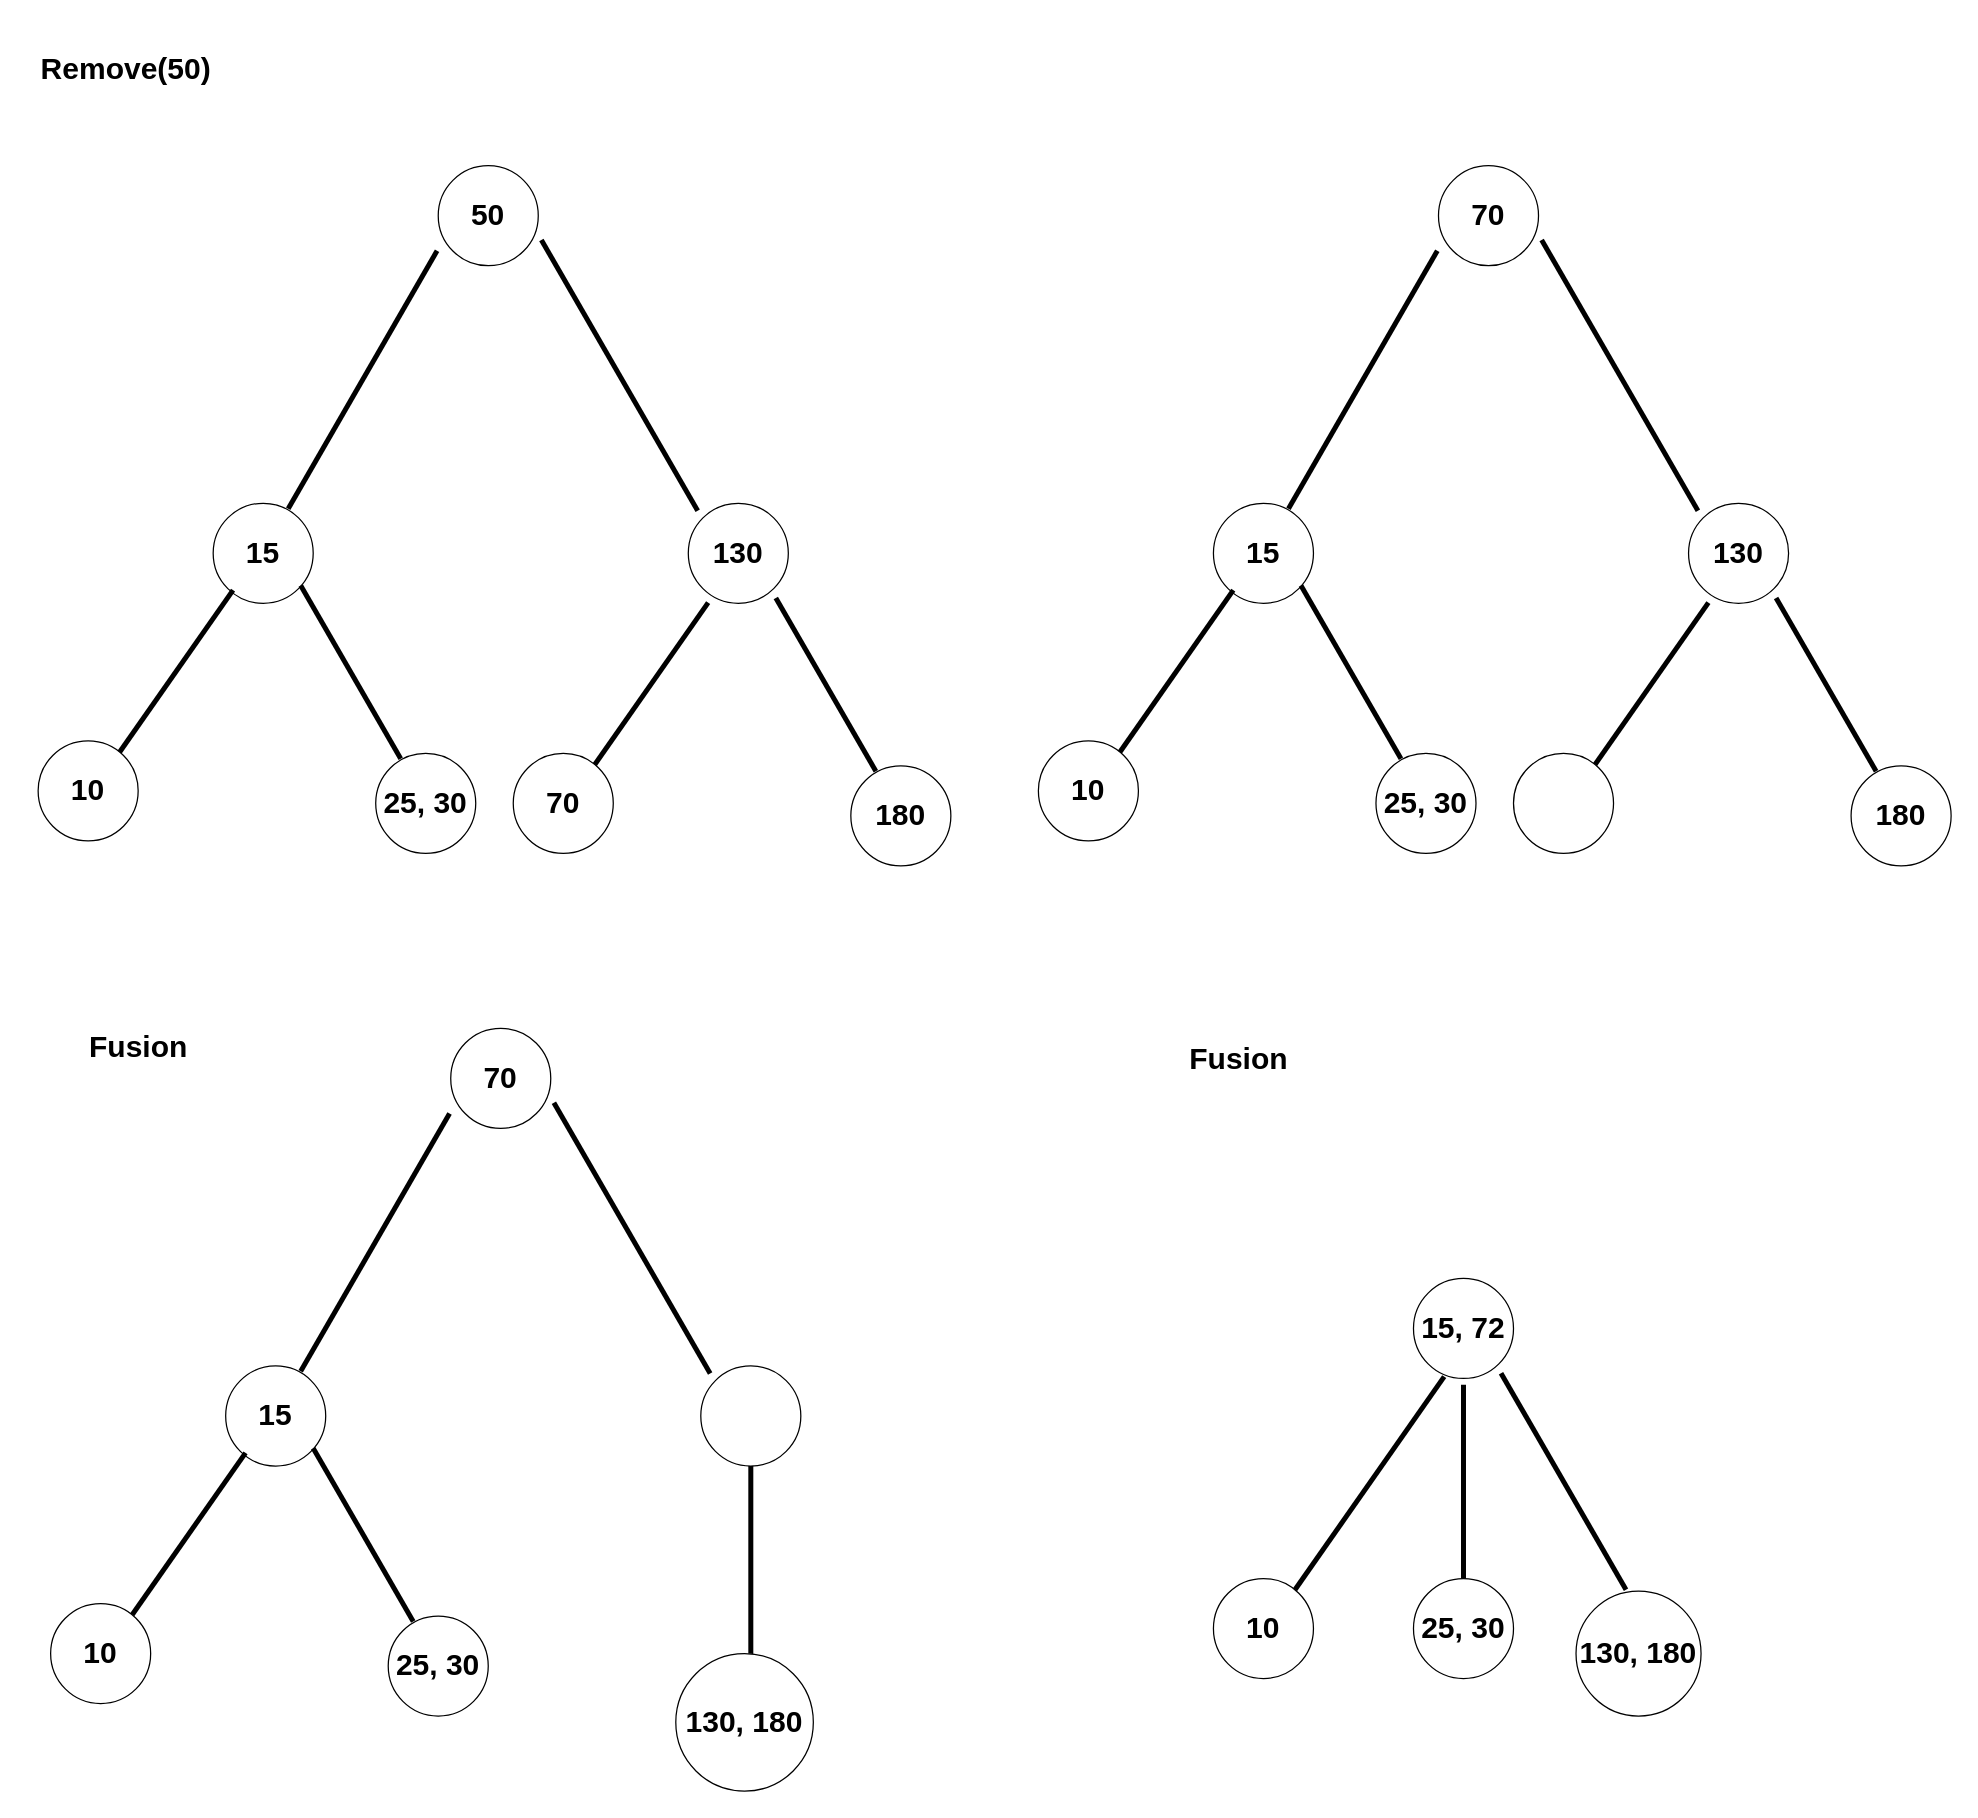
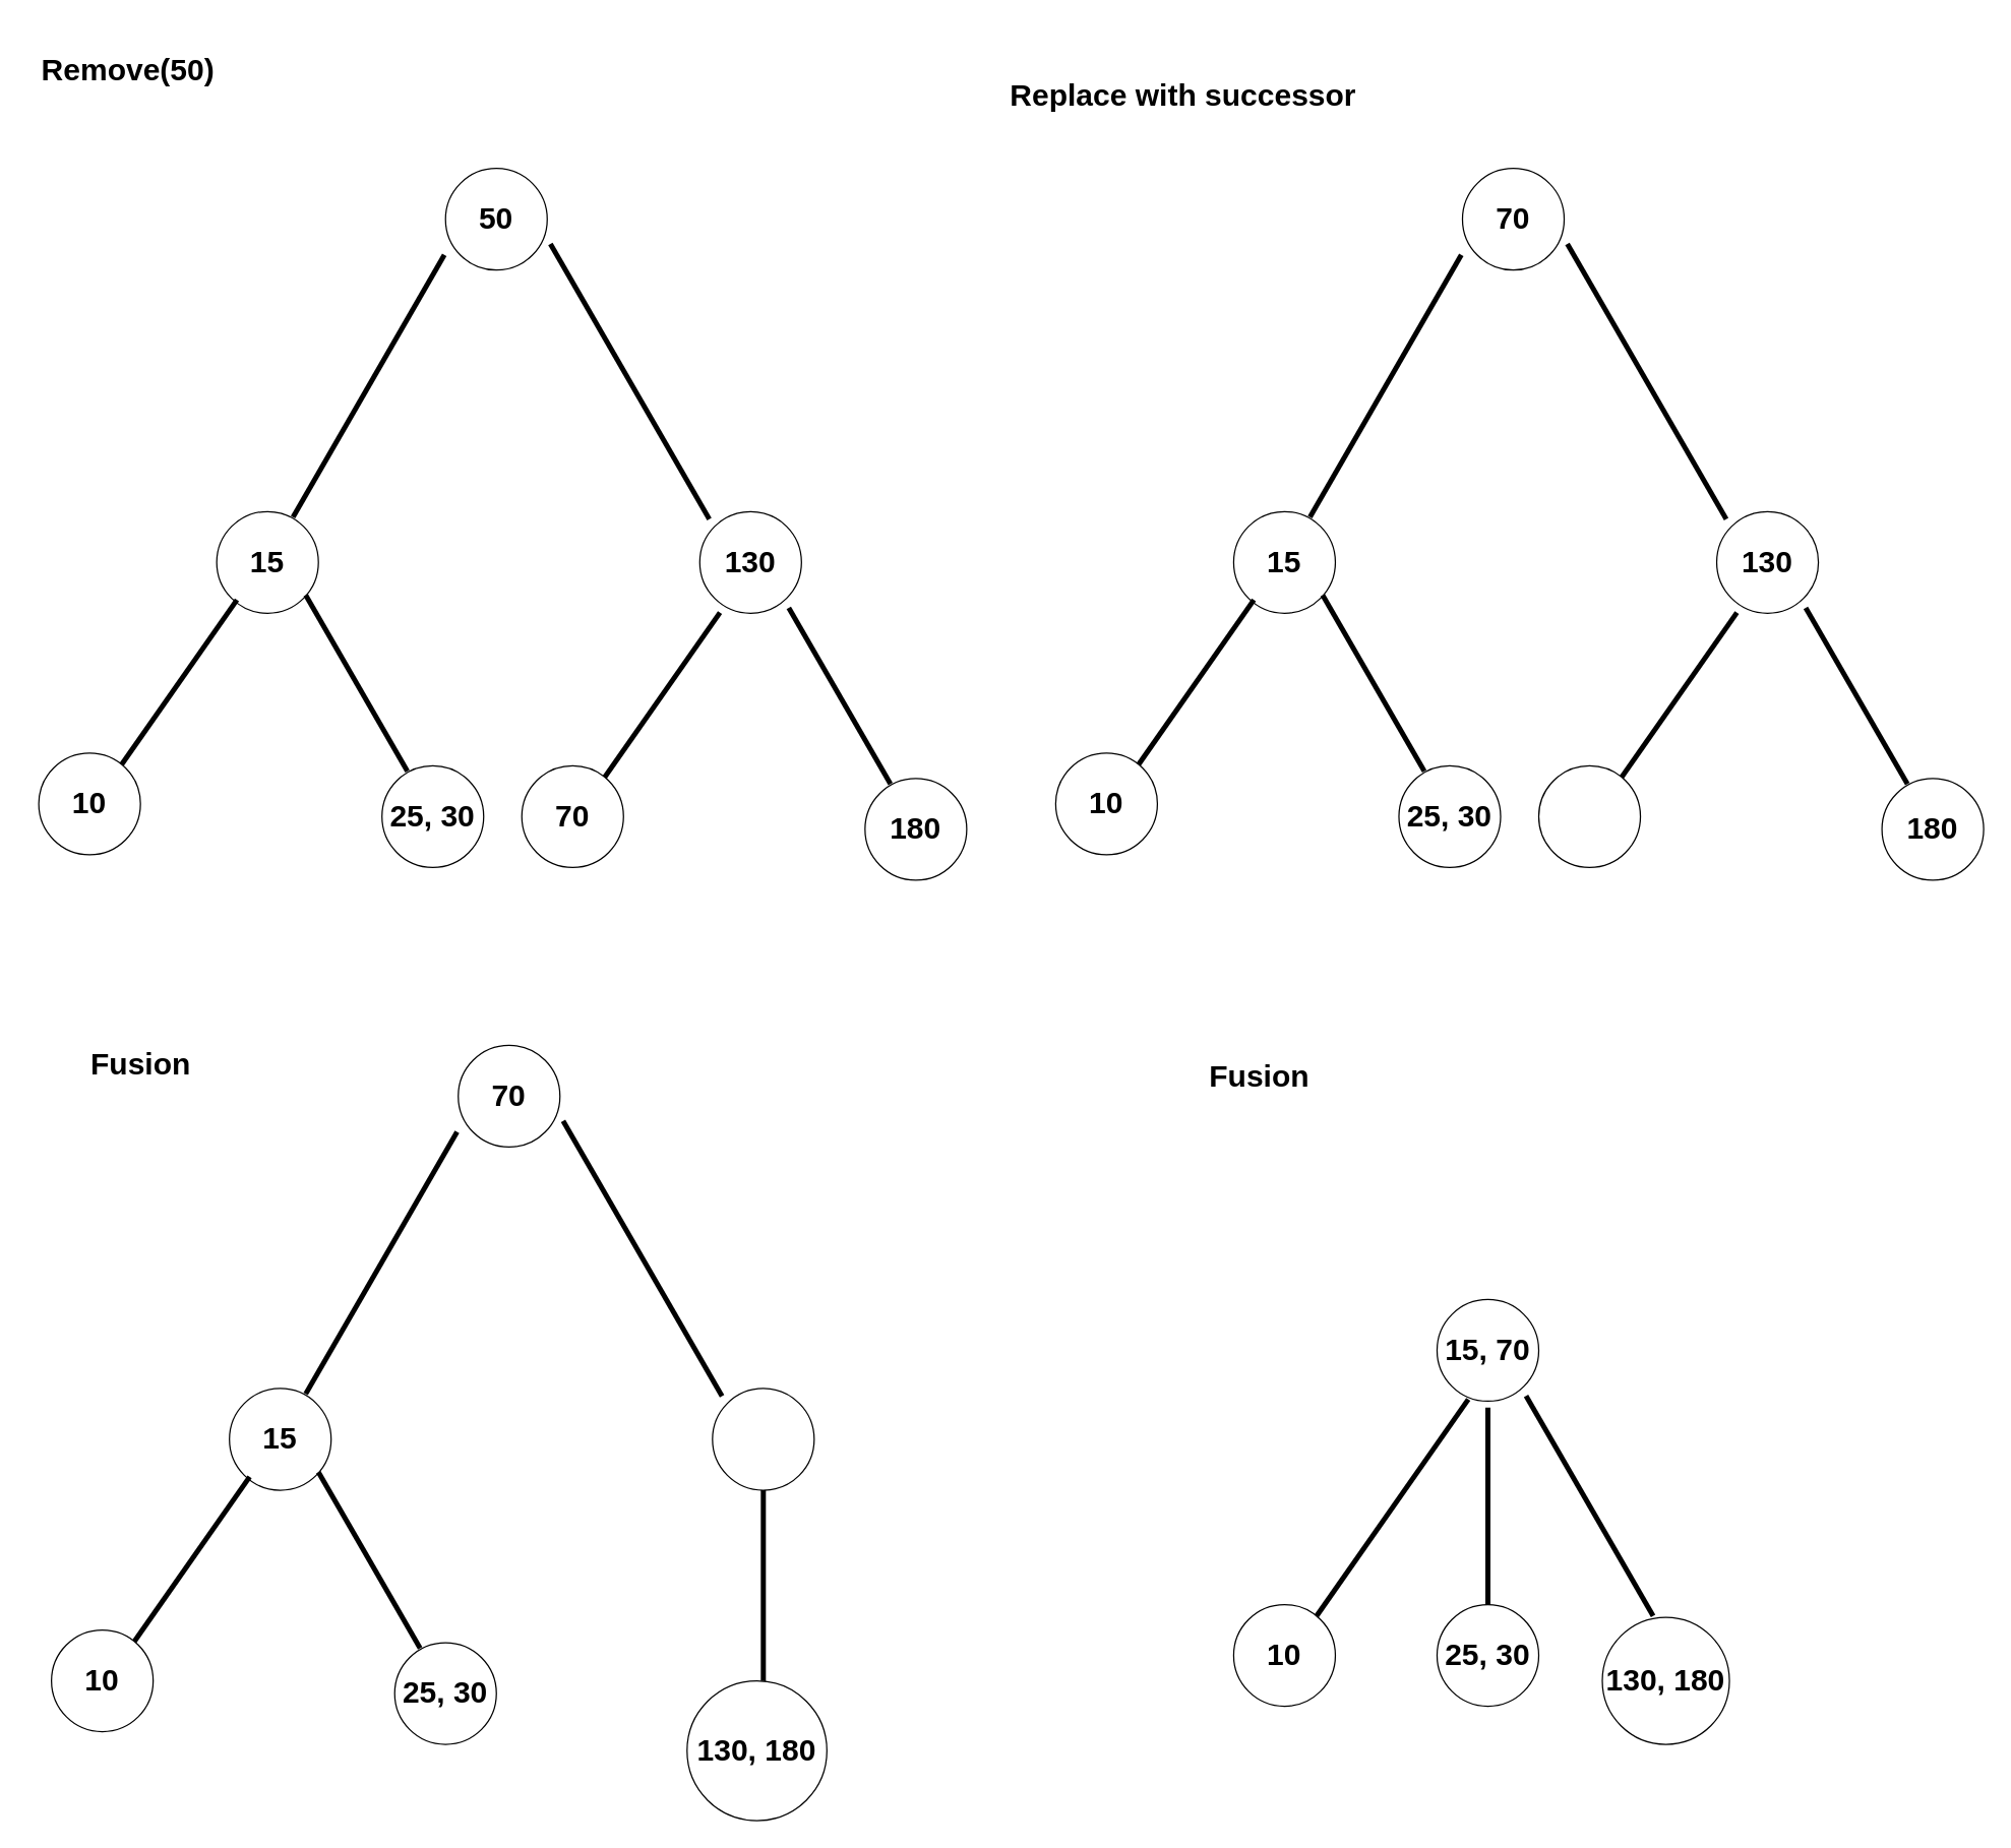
  <mxCell id="0" />
  <mxCell id="1" parent="0" />
  <mxCell id="2" value="" style="line;strokeWidth=4;html=1;perimeter=backbonePerimeter;points=[];outlineConnect=0;rotation=60;" vertex="1" parent="1"><mxGeometry x="370" y="294.68" width="250" height="10" as="geometry" /></mxCell>
  <mxCell id="3" value="&lt;h1&gt;50&lt;/h1&gt;" style="ellipse;whiteSpace=wrap;html=1;aspect=fixed;" vertex="1" parent="1"><mxGeometry x="350" y="132" width="80" height="80" as="geometry" /></mxCell>
  <mxCell id="4" value="&lt;h1&gt;130&lt;/h1&gt;" style="ellipse;whiteSpace=wrap;html=1;aspect=fixed;" vertex="1" parent="1"><mxGeometry x="550" y="402" width="80" height="80" as="geometry" /></mxCell>
  <mxCell id="5" value="" style="line;strokeWidth=4;html=1;perimeter=backbonePerimeter;points=[];outlineConnect=0;rotation=-60;" vertex="1" parent="1"><mxGeometry x="170.47" y="298.18" width="238.12" height="10" as="geometry" /></mxCell>
  <mxCell id="6" value="&lt;h1&gt;15&lt;/h1&gt;" style="ellipse;whiteSpace=wrap;html=1;aspect=fixed;" vertex="1" parent="1"><mxGeometry x="170" y="402" width="80" height="80" as="geometry" /></mxCell>
  <mxCell id="7" value="" style="line;strokeWidth=4;html=1;perimeter=backbonePerimeter;points=[];outlineConnect=0;rotation=-235;" vertex="1" parent="1"><mxGeometry x="60" y="532" width="160" height="10" as="geometry" /></mxCell>
  <mxCell id="8" value="&lt;h1&gt;10&lt;/h1&gt;" style="ellipse;whiteSpace=wrap;html=1;aspect=fixed;" vertex="1" parent="1"><mxGeometry x="30" y="592" width="80" height="80" as="geometry" /></mxCell>
  <mxCell id="9" value="" style="line;strokeWidth=4;html=1;perimeter=backbonePerimeter;points=[];outlineConnect=0;rotation=60;" vertex="1" parent="1"><mxGeometry x="200" y="532" width="160" height="10" as="geometry" /></mxCell>
  <mxCell id="10" value="&lt;h1&gt;25, 30&lt;/h1&gt;" style="ellipse;whiteSpace=wrap;html=1;aspect=fixed;" vertex="1" parent="1"><mxGeometry x="300" y="602" width="80" height="80" as="geometry" /></mxCell>
  <mxCell id="11" value="" style="line;strokeWidth=4;html=1;perimeter=backbonePerimeter;points=[];outlineConnect=0;rotation=-235;" vertex="1" parent="1"><mxGeometry x="440" y="542" width="160" height="10" as="geometry" /></mxCell>
  <mxCell id="12" value="&lt;h1&gt;70&lt;/h1&gt;" style="ellipse;whiteSpace=wrap;html=1;aspect=fixed;" vertex="1" parent="1"><mxGeometry x="410" y="602" width="80" height="80" as="geometry" /></mxCell>
  <mxCell id="13" value="" style="line;strokeWidth=4;html=1;perimeter=backbonePerimeter;points=[];outlineConnect=0;rotation=60;" vertex="1" parent="1"><mxGeometry x="580" y="542" width="160" height="10" as="geometry" /></mxCell>
  <mxCell id="14" value="&lt;h1&gt;180&lt;/h1&gt;" style="ellipse;whiteSpace=wrap;html=1;aspect=fixed;" vertex="1" parent="1"><mxGeometry x="680" y="612" width="80" height="80" as="geometry" /></mxCell>
  <mxCell id="15" value="" style="line;strokeWidth=4;html=1;perimeter=backbonePerimeter;points=[];outlineConnect=0;rotation=60;" vertex="1" parent="1"><mxGeometry x="1170" y="294.68" width="250" height="10" as="geometry" /></mxCell>
  <mxCell id="16" value="&lt;h1&gt;70&lt;/h1&gt;" style="ellipse;whiteSpace=wrap;html=1;aspect=fixed;" vertex="1" parent="1"><mxGeometry x="1150" y="132" width="80" height="80" as="geometry" /></mxCell>
  <mxCell id="17" value="&lt;h1&gt;130&lt;/h1&gt;" style="ellipse;whiteSpace=wrap;html=1;aspect=fixed;" vertex="1" parent="1"><mxGeometry x="1350" y="402" width="80" height="80" as="geometry" /></mxCell>
  <mxCell id="18" value="" style="line;strokeWidth=4;html=1;perimeter=backbonePerimeter;points=[];outlineConnect=0;rotation=-60;" vertex="1" parent="1"><mxGeometry x="970.47" y="298.18" width="238.12" height="10" as="geometry" /></mxCell>
  <mxCell id="19" value="&lt;h1&gt;15&lt;/h1&gt;" style="ellipse;whiteSpace=wrap;html=1;aspect=fixed;" vertex="1" parent="1"><mxGeometry x="970" y="402" width="80" height="80" as="geometry" /></mxCell>
  <mxCell id="20" value="" style="line;strokeWidth=4;html=1;perimeter=backbonePerimeter;points=[];outlineConnect=0;rotation=-235;" vertex="1" parent="1"><mxGeometry x="860" y="532" width="160" height="10" as="geometry" /></mxCell>
  <mxCell id="21" value="&lt;h1&gt;10&lt;/h1&gt;" style="ellipse;whiteSpace=wrap;html=1;aspect=fixed;" vertex="1" parent="1"><mxGeometry x="830" y="592" width="80" height="80" as="geometry" /></mxCell>
  <mxCell id="22" value="" style="line;strokeWidth=4;html=1;perimeter=backbonePerimeter;points=[];outlineConnect=0;rotation=60;" vertex="1" parent="1"><mxGeometry x="1000" y="532" width="160" height="10" as="geometry" /></mxCell>
  <mxCell id="23" value="&lt;h1&gt;25, 30&lt;/h1&gt;" style="ellipse;whiteSpace=wrap;html=1;aspect=fixed;" vertex="1" parent="1"><mxGeometry x="1100" y="602" width="80" height="80" as="geometry" /></mxCell>
  <mxCell id="24" value="" style="line;strokeWidth=4;html=1;perimeter=backbonePerimeter;points=[];outlineConnect=0;rotation=-235;" vertex="1" parent="1"><mxGeometry x="1240" y="542" width="160" height="10" as="geometry" /></mxCell>
  <mxCell id="25" value="&lt;h1&gt;&lt;br&gt;&lt;/h1&gt;" style="ellipse;whiteSpace=wrap;html=1;aspect=fixed;" vertex="1" parent="1"><mxGeometry x="1210" y="602" width="80" height="80" as="geometry" /></mxCell>
  <mxCell id="26" value="" style="line;strokeWidth=4;html=1;perimeter=backbonePerimeter;points=[];outlineConnect=0;rotation=60;" vertex="1" parent="1"><mxGeometry x="1380" y="542" width="160" height="10" as="geometry" /></mxCell>
  <mxCell id="27" value="&lt;h1&gt;180&lt;/h1&gt;" style="ellipse;whiteSpace=wrap;html=1;aspect=fixed;" vertex="1" parent="1"><mxGeometry x="1480" y="612" width="80" height="80" as="geometry" /></mxCell>
  <mxCell id="28" value="&lt;h1&gt;Remove(50)&lt;/h1&gt;" style="text;html=1;align=center;verticalAlign=middle;resizable=0;points=[];autosize=1;strokeColor=none;fillColor=none;" vertex="1" parent="1"><mxGeometry x="20" y="20" width="160" height="70" as="geometry" /></mxCell>
+ <mxCell id="29" value="&lt;h1&gt;Replace with successor&lt;/h1&gt;" style="text;html=1;align=center;verticalAlign=middle;resizable=0;points=[];autosize=1;strokeColor=none;fillColor=none;" vertex="1" parent="1"><mxGeometry x="780" y="40" width="300" height="70" as="geometry" /></mxCell>
  <mxCell id="30" value="" style="line;strokeWidth=4;html=1;perimeter=backbonePerimeter;points=[];outlineConnect=0;rotation=60;" vertex="1" parent="1"><mxGeometry x="380" y="984.68" width="250" height="10" as="geometry" /></mxCell>
  <mxCell id="31" value="&lt;h1&gt;70&lt;/h1&gt;" style="ellipse;whiteSpace=wrap;html=1;aspect=fixed;" vertex="1" parent="1"><mxGeometry x="360" y="822" width="80" height="80" as="geometry" /></mxCell>
  <mxCell id="32" value="" style="line;strokeWidth=4;html=1;perimeter=backbonePerimeter;points=[];outlineConnect=0;rotation=-60;" vertex="1" parent="1"><mxGeometry x="180.47" y="988.18" width="238.12" height="10" as="geometry" /></mxCell>
  <mxCell id="33" value="&lt;h1&gt;15&lt;/h1&gt;" style="ellipse;whiteSpace=wrap;html=1;aspect=fixed;" vertex="1" parent="1"><mxGeometry x="180" y="1092" width="80" height="80" as="geometry" /></mxCell>
  <mxCell id="34" value="" style="line;strokeWidth=4;html=1;perimeter=backbonePerimeter;points=[];outlineConnect=0;rotation=-235;" vertex="1" parent="1"><mxGeometry x="70" y="1222" width="160" height="10" as="geometry" /></mxCell>
  <mxCell id="35" value="&lt;h1&gt;10&lt;/h1&gt;" style="ellipse;whiteSpace=wrap;html=1;aspect=fixed;" vertex="1" parent="1"><mxGeometry x="40" y="1282" width="80" height="80" as="geometry" /></mxCell>
  <mxCell id="36" value="" style="line;strokeWidth=4;html=1;perimeter=backbonePerimeter;points=[];outlineConnect=0;rotation=60;" vertex="1" parent="1"><mxGeometry x="210" y="1222" width="160" height="10" as="geometry" /></mxCell>
  <mxCell id="37" value="&lt;h1&gt;25, 30&lt;/h1&gt;" style="ellipse;whiteSpace=wrap;html=1;aspect=fixed;" vertex="1" parent="1"><mxGeometry x="310" y="1292" width="80" height="80" as="geometry" /></mxCell>
  <mxCell id="38" value="" style="line;strokeWidth=4;html=1;perimeter=backbonePerimeter;points=[];outlineConnect=0;rotation=90;" vertex="1" parent="1"><mxGeometry x="520" y="1242" width="160" height="10" as="geometry" /></mxCell>
  <mxCell id="39" value="&lt;h1&gt;130, 180&lt;/h1&gt;" style="ellipse;whiteSpace=wrap;html=1;aspect=fixed;" vertex="1" parent="1"><mxGeometry x="540" y="1322" width="110" height="110" as="geometry" /></mxCell>
  <mxCell id="40" value="&lt;h1&gt;&lt;br&gt;&lt;/h1&gt;" style="ellipse;whiteSpace=wrap;html=1;aspect=fixed;" vertex="1" parent="1"><mxGeometry x="560" y="1092" width="80" height="80" as="geometry" /></mxCell>
  <mxCell id="41" value="&lt;h1&gt;Fusion&lt;/h1&gt;" style="text;html=1;align=center;verticalAlign=middle;resizable=0;points=[];autosize=1;strokeColor=none;fillColor=none;" vertex="1" parent="1"><mxGeometry x="60" y="802" width="100" height="70" as="geometry" /></mxCell>
- <mxCell id="42" value="&lt;h1&gt;15, 72&lt;/h1&gt;" style="ellipse;whiteSpace=wrap;html=1;aspect=fixed;" vertex="1" parent="1"><mxGeometry x="1130" y="1022" width="80" height="80" as="geometry" /></mxCell>
+ <mxCell id="42" value="&lt;h1&gt;15, 70&lt;/h1&gt;" style="ellipse;whiteSpace=wrap;html=1;aspect=fixed;" vertex="1" parent="1"><mxGeometry x="1130" y="1022" width="80" height="80" as="geometry" /></mxCell>
  <mxCell id="43" value="" style="line;strokeWidth=4;html=1;perimeter=backbonePerimeter;points=[];outlineConnect=0;rotation=-235;" vertex="1" parent="1"><mxGeometry x="989.34" y="1181.52" width="210" height="10" as="geometry" /></mxCell>
  <mxCell id="44" value="&lt;h1&gt;10&lt;/h1&gt;" style="ellipse;whiteSpace=wrap;html=1;aspect=fixed;" vertex="1" parent="1"><mxGeometry x="970" y="1262" width="80" height="80" as="geometry" /></mxCell>
  <mxCell id="45" value="" style="line;strokeWidth=4;html=1;perimeter=backbonePerimeter;points=[];outlineConnect=0;rotation=0;direction=south;" vertex="1" parent="1"><mxGeometry x="1165" y="1107" width="10" height="160" as="geometry" /></mxCell>
  <mxCell id="46" value="&lt;h1&gt;25, 30&lt;/h1&gt;" style="ellipse;whiteSpace=wrap;html=1;aspect=fixed;" vertex="1" parent="1"><mxGeometry x="1130" y="1262" width="80" height="80" as="geometry" /></mxCell>
  <mxCell id="47" value="" style="line;strokeWidth=4;html=1;perimeter=backbonePerimeter;points=[];outlineConnect=0;rotation=60;" vertex="1" parent="1"><mxGeometry x="1150" y="1179.32" width="200" height="10" as="geometry" /></mxCell>
  <mxCell id="48" value="&lt;h1&gt;130, 180&lt;/h1&gt;" style="ellipse;whiteSpace=wrap;html=1;aspect=fixed;" vertex="1" parent="1"><mxGeometry x="1260" y="1272" width="100" height="100" as="geometry" /></mxCell>
  <mxCell id="49" value="&lt;h1&gt;Fusion&lt;/h1&gt;" style="text;html=1;align=center;verticalAlign=middle;resizable=0;points=[];autosize=1;strokeColor=none;fillColor=none;" vertex="1" parent="1"><mxGeometry x="940" y="812" width="100" height="70" as="geometry" /></mxCell>
